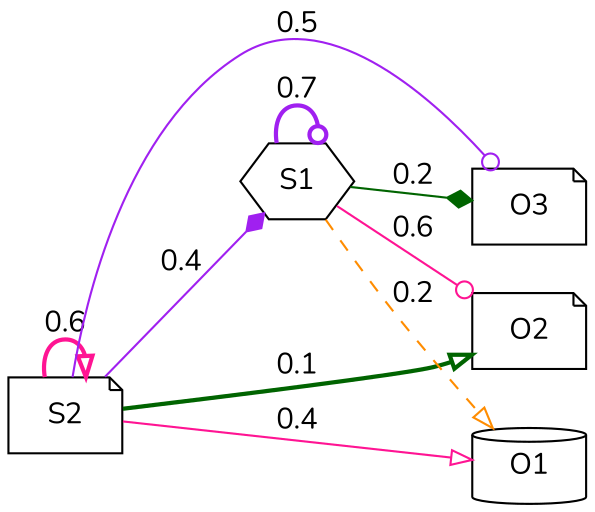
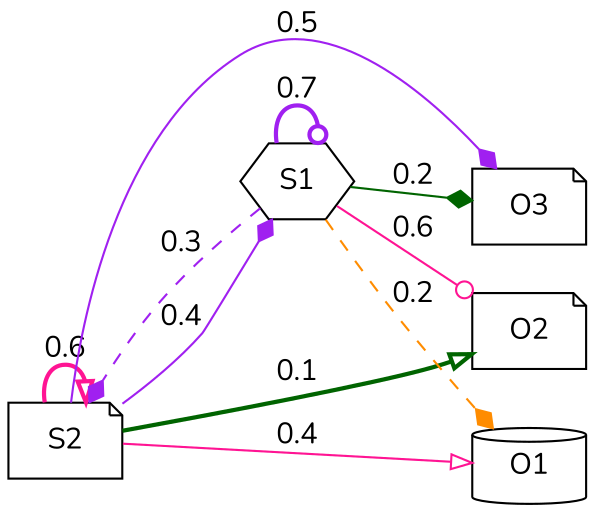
  digraph {
    fontname=Nunito
    rankdir=LR
    node [fontname=Nunito shape=note]
    edge [arrowhead=diamond color=purple fontname=Nunito style=solid weight=0.6]
    S2
    S1 [shape=hexagon]
    O3
    O2
    O1 [shape=cylinder]
    S2 -> S2 [arrowhead=onormal color=deeppink label=0.6 style=bold]
    S2 -> S1 [label=0.4 weight=0.4]
-   S2 -> O3 [arrowhead=odot label=0.5 weight=0.5]
+   S2 -> O3 [label=0.5 weight=0.5]
    S2 -> O2 [arrowhead=onormal color=darkgreen label=0.1 style=bold weight=0.1]
    S2 -> O1 [arrowhead=onormal color=deeppink label=0.4 weight=0.4]
+   S1 -> S2 [label=0.3 style=dashed weight=0.3]
    S1 -> S1 [arrowhead=odot label=0.7 style=bold weight=0.7]
    S1 -> O3 [color=darkgreen label=0.2 weight=0.2]
    S1 -> O2 [arrowhead=odot color=deeppink label=0.6]
-   S1 -> O1 [arrowhead=onormal color=darkorange label=0.2 style=dashed weight=0.2]
+   S1 -> O1 [color=darkorange label=0.2 style=dashed weight=0.2]
  }
